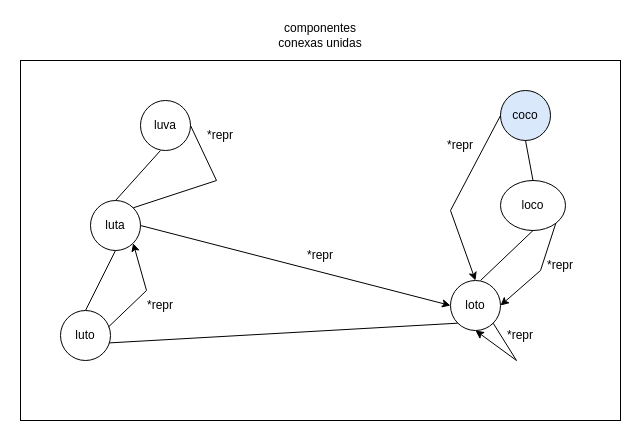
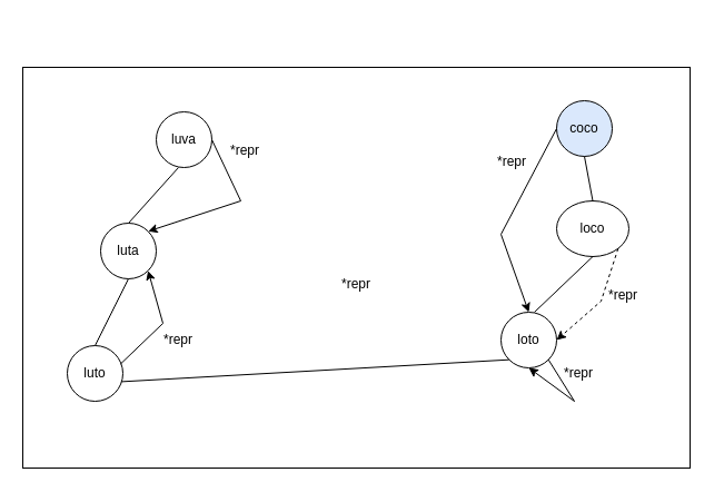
  <mxCell id="0" />
  <mxCell id="1" parent="0" />
  <mxCell id="2" value="" style="rounded=0;whiteSpace=wrap;html=1;" parent="1" vertex="1"><mxGeometry x="20" y="60" width="600" height="360" as="geometry" /></mxCell>
  <mxCell id="3" value="luto" style="ellipse;whiteSpace=wrap;html=1;aspect=fixed;" parent="1" vertex="1"><mxGeometry x="60" y="310" width="50" height="50" as="geometry" /></mxCell>
  <mxCell id="4" value="luta" style="ellipse;whiteSpace=wrap;html=1;aspect=fixed;" parent="1" vertex="1"><mxGeometry x="90" y="200" width="50" height="50" as="geometry" /></mxCell>
  <mxCell id="5" value="luva" style="ellipse;whiteSpace=wrap;html=1;aspect=fixed;" parent="1" vertex="1"><mxGeometry x="140" y="100" width="50" height="50" as="geometry" /></mxCell>
  <mxCell id="6" value="loto" style="ellipse;whiteSpace=wrap;html=1;aspect=fixed;" parent="1" vertex="1"><mxGeometry x="450" y="280" width="50" height="50" as="geometry" /></mxCell>
  <mxCell id="7" value="loco" style="ellipse;whiteSpace=wrap;html=1;aspect=fixed;" parent="1" vertex="1"><mxGeometry x="500" y="180" width="65" height="50" as="geometry" /></mxCell>
  <mxCell id="8" value="coco" style="ellipse;whiteSpace=wrap;html=1;aspect=fixed;fillColor=#dae8fc;" parent="1" vertex="1"><mxGeometry x="500" y="90" width="50" height="50" as="geometry" /></mxCell>
  <mxCell id="9" value="" style="endArrow=none;html=1;rounded=0;exitX=0.5;exitY=0;exitDx=0;exitDy=0;entryX=0.5;entryY=1;entryDx=0;entryDy=0;" parent="1" source="3" target="4" edge="1"><mxGeometry width="50" height="50" relative="1" as="geometry"><mxPoint x="70" y="310" as="sourcePoint" /><mxPoint x="120" y="260" as="targetPoint" /></mxGeometry></mxCell>
  <mxCell id="10" value="" style="endArrow=none;html=1;rounded=0;exitX=0.5;exitY=0;exitDx=0;exitDy=0;" parent="1" source="4" edge="1"><mxGeometry width="50" height="50" relative="1" as="geometry"><mxPoint x="110" y="200" as="sourcePoint" /><mxPoint x="160" y="150" as="targetPoint" /></mxGeometry></mxCell>
  <mxCell id="11" value="" style="endArrow=none;html=1;rounded=0;exitX=0.5;exitY=0;exitDx=0;exitDy=0;entryX=0.5;entryY=1;entryDx=0;entryDy=0;" parent="1" source="7" target="8" edge="1"><mxGeometry width="50" height="50" relative="1" as="geometry"><mxPoint x="500" y="180" as="sourcePoint" /><mxPoint x="550" y="130" as="targetPoint" /></mxGeometry></mxCell>
  <mxCell id="12" value="" style="endArrow=none;html=1;rounded=0;entryX=0.5;entryY=1;entryDx=0;entryDy=0;" parent="1" target="7" edge="1"><mxGeometry width="50" height="50" relative="1" as="geometry"><mxPoint x="480" y="280" as="sourcePoint" /><mxPoint x="530" y="230" as="targetPoint" /></mxGeometry></mxCell>
  <mxCell id="13" value="" style="endArrow=classic;html=1;rounded=0;exitX=0;exitY=0.5;exitDx=0;exitDy=0;entryX=0.5;entryY=0;entryDx=0;entryDy=0;" parent="1" source="8" target="6" edge="1"><mxGeometry width="50" height="50" relative="1" as="geometry"><mxPoint x="420" y="160" as="sourcePoint" /><mxPoint x="470" y="110" as="targetPoint" /><Array as="points"><mxPoint x="450" y="210" /></Array></mxGeometry></mxCell>
- <mxCell id="14" value="" style="endArrow=classic;html=1;rounded=0;exitX=1;exitY=1;exitDx=0;exitDy=0;entryX=1;entryY=0.5;entryDx=0;entryDy=0;" parent="1" source="7" target="6" edge="1"><mxGeometry width="50" height="50" relative="1" as="geometry"><mxPoint x="530" y="310" as="sourcePoint" /><mxPoint x="580" y="260" as="targetPoint" /><Array as="points"><mxPoint x="540" y="270" /></Array></mxGeometry></mxCell>
+ <mxCell id="14" value="" style="endArrow=classic;html=1;rounded=0;exitX=1;exitY=1;exitDx=0;exitDy=0;entryX=1;entryY=0.5;entryDx=0;entryDy=0;dashed=1;" parent="1" source="7" target="6" edge="1"><mxGeometry width="50" height="50" relative="1" as="geometry"><mxPoint x="530" y="310" as="sourcePoint" /><mxPoint x="580" y="260" as="targetPoint" /><Array as="points"><mxPoint x="540" y="270" /></Array></mxGeometry></mxCell>
  <mxCell id="15" value="*repr" style="text;html=1;strokeColor=none;fillColor=none;align=center;verticalAlign=middle;whiteSpace=wrap;rounded=0;" parent="1" vertex="1"><mxGeometry x="530" y="250" width="60" height="30" as="geometry" /></mxCell>
  <mxCell id="16" value="*repr" style="text;html=1;strokeColor=none;fillColor=none;align=center;verticalAlign=middle;whiteSpace=wrap;rounded=0;" parent="1" vertex="1"><mxGeometry x="430" y="130" width="60" height="30" as="geometry" /></mxCell>
- <mxCell id="17" value="componentes conexas unidas" style="text;html=1;strokeColor=none;fillColor=none;align=center;verticalAlign=middle;whiteSpace=wrap;rounded=0;" parent="1" vertex="1"><mxGeometry x="270" y="20" width="100" height="30" as="geometry" /></mxCell>
  <mxCell id="18" value="" style="endArrow=none;html=1;rounded=0;exitX=0.976;exitY=0.648;exitDx=0;exitDy=0;exitPerimeter=0;entryX=0;entryY=1;entryDx=0;entryDy=0;" parent="1" source="3" target="6" edge="1"><mxGeometry width="50" height="50" relative="1" as="geometry"><mxPoint x="296" y="260" as="sourcePoint" /><mxPoint x="346" y="210" as="targetPoint" /></mxGeometry></mxCell>
  <mxCell id="19" value="" style="endArrow=classic;html=1;rounded=0;exitX=1;exitY=1;exitDx=0;exitDy=0;entryX=0.5;entryY=1;entryDx=0;entryDy=0;" parent="1" source="6" target="6" edge="1"><mxGeometry width="50" height="50" relative="1" as="geometry"><mxPoint x="496" y="390" as="sourcePoint" /><mxPoint x="546" y="340" as="targetPoint" /><Array as="points"><mxPoint x="516" y="360" /></Array></mxGeometry></mxCell>
  <mxCell id="20" value="*repr" style="text;html=1;strokeColor=none;fillColor=none;align=center;verticalAlign=middle;whiteSpace=wrap;rounded=0;" parent="1" vertex="1"><mxGeometry x="490" y="320" width="60" height="30" as="geometry" /></mxCell>
- <mxCell id="21" value="" style="endArrow=classic;html=1;rounded=0;exitX=1;exitY=0.5;exitDx=0;exitDy=0;entryX=0;entryY=0.5;entryDx=0;entryDy=0;" parent="1" source="4" target="6" edge="1"><mxGeometry width="50" height="50" relative="1" as="geometry"><mxPoint x="146" y="250" as="sourcePoint" /><mxPoint x="196" y="200" as="targetPoint" /></mxGeometry></mxCell>
- <mxCell id="22" value="" style="endArrow=none;html=1;rounded=0;exitX=1;exitY=0.5;exitDx=0;exitDy=0;entryX=1;entryY=0;entryDx=0;entryDy=0;" parent="1" source="5" target="4" edge="1"><mxGeometry width="50" height="50" relative="1" as="geometry"><mxPoint x="196" y="150" as="sourcePoint" /><mxPoint x="246" y="100" as="targetPoint" /><Array as="points"><mxPoint x="216" y="180" /></Array></mxGeometry></mxCell>
+ <mxCell id="22" value="" style="endArrow=classic;html=1;rounded=0;exitX=1;exitY=0.5;exitDx=0;exitDy=0;entryX=1;entryY=0;entryDx=0;entryDy=0;" parent="1" source="5" target="4" edge="1"><mxGeometry width="50" height="50" relative="1" as="geometry"><mxPoint x="196" y="150" as="sourcePoint" /><mxPoint x="246" y="100" as="targetPoint" /><Array as="points"><mxPoint x="216" y="180" /></Array></mxGeometry></mxCell>
  <mxCell id="23" value="" style="endArrow=classic;html=1;rounded=0;exitX=0.96;exitY=0.328;exitDx=0;exitDy=0;exitPerimeter=0;entryX=1;entryY=1;entryDx=0;entryDy=0;" parent="1" source="3" target="4" edge="1"><mxGeometry width="50" height="50" relative="1" as="geometry"><mxPoint x="116" y="320" as="sourcePoint" /><mxPoint x="166" y="270" as="targetPoint" /><Array as="points"><mxPoint x="146" y="290" /></Array></mxGeometry></mxCell>
  <mxCell id="24" value="*repr" style="text;html=1;strokeColor=none;fillColor=none;align=center;verticalAlign=middle;whiteSpace=wrap;rounded=0;" parent="1" vertex="1"><mxGeometry x="290" y="240" width="60" height="30" as="geometry" /></mxCell>
  <mxCell id="25" value="*repr" style="text;html=1;strokeColor=none;fillColor=none;align=center;verticalAlign=middle;whiteSpace=wrap;rounded=0;" parent="1" vertex="1"><mxGeometry x="190" y="120" width="60" height="30" as="geometry" /></mxCell>
  <mxCell id="26" value="*repr" style="text;html=1;strokeColor=none;fillColor=none;align=center;verticalAlign=middle;whiteSpace=wrap;rounded=0;" parent="1" vertex="1"><mxGeometry x="130" y="290" width="60" height="30" as="geometry" /></mxCell>
